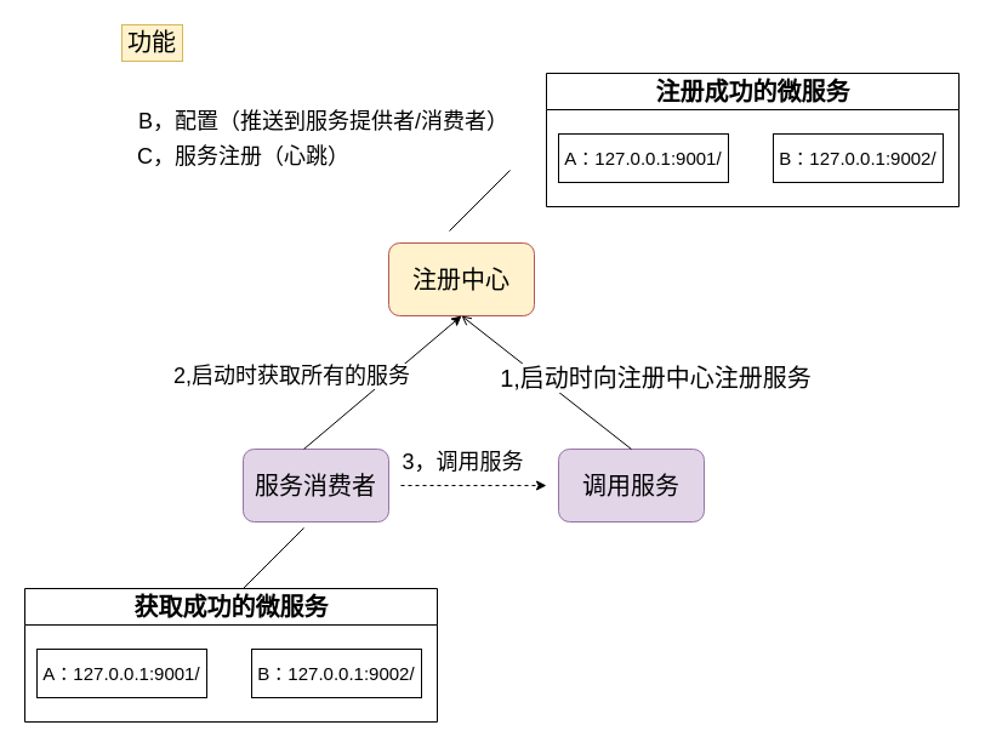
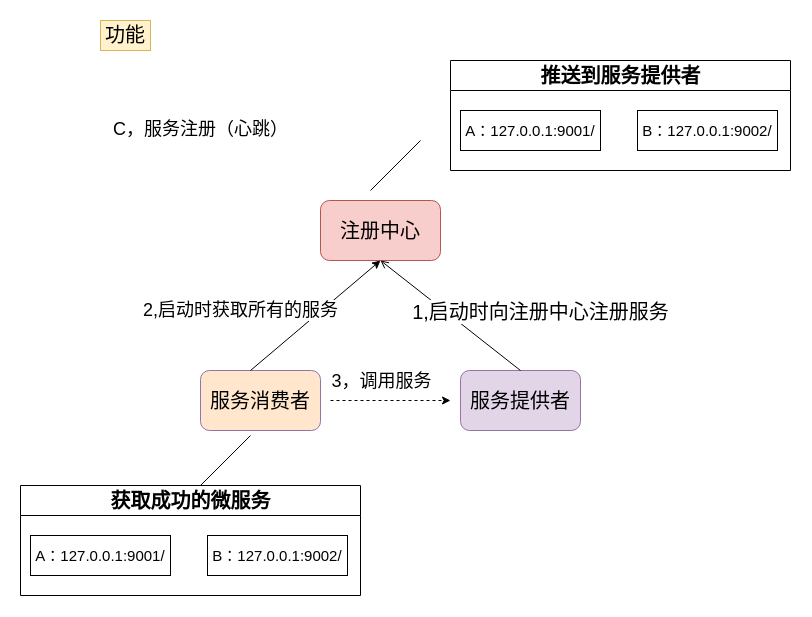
  <mxCell id="0" />
  <mxCell id="1" parent="0" />
- <mxCell id="2" value="注册中心" style="rounded=1;whiteSpace=wrap;html=1;fontSize=20;fillColor=#fff2cc;strokeColor=#b85450;" vertex="1" parent="1"><mxGeometry x="320" y="200" width="120" height="60" as="geometry" /></mxCell>
- <mxCell id="3" value="服务消费者" style="rounded=1;whiteSpace=wrap;html=1;fontSize=20;fillColor=#e1d5e7;strokeColor=#9673a6;" vertex="1" parent="1"><mxGeometry x="200" y="370" width="120" height="60" as="geometry" /></mxCell>
- <mxCell id="4" value="调用服务" style="rounded=1;whiteSpace=wrap;html=1;fontSize=20;fillColor=#e1d5e7;strokeColor=#9673a6;" vertex="1" parent="1"><mxGeometry x="460" y="370" width="120" height="60" as="geometry" /></mxCell>
+ <mxCell id="2" value="注册中心" style="rounded=1;whiteSpace=wrap;html=1;fontSize=20;fillColor=#f8cecc;strokeColor=#b85450;" vertex="1" parent="1"><mxGeometry x="320" y="200" width="120" height="60" as="geometry" /></mxCell>
+ <mxCell id="3" value="服务消费者" style="rounded=1;whiteSpace=wrap;html=1;fontSize=20;fillColor=#ffe6cc;strokeColor=#9673a6;" vertex="1" parent="1"><mxGeometry x="200" y="370" width="120" height="60" as="geometry" /></mxCell>
+ <mxCell id="4" value="服务提供者" style="rounded=1;whiteSpace=wrap;html=1;fontSize=20;fillColor=#e1d5e7;strokeColor=#9673a6;" vertex="1" parent="1"><mxGeometry x="460" y="370" width="120" height="60" as="geometry" /></mxCell>
  <mxCell id="5" value="" style="endArrow=open;html=1;entryX=0.5;entryY=1;entryDx=0;entryDy=0;exitX=0.5;exitY=0;exitDx=0;exitDy=0;" edge="1" parent="1" source="4" target="2"><mxGeometry width="50" height="50" relative="1" as="geometry"><mxPoint x="520" y="360" as="sourcePoint" /><mxPoint x="460" y="270" as="targetPoint" /></mxGeometry></mxCell>
  <mxCell id="6" value="1,启动时向注册中心注册服务" style="edgeLabel;html=1;align=center;verticalAlign=middle;resizable=0;points=[];fontSize=20;" vertex="1" connectable="0" parent="5"><mxGeometry x="-0.154" relative="1" as="geometry"><mxPoint x="78.97" y="-13.66" as="offset" /></mxGeometry></mxCell>
  <mxCell id="7" value="2,启动时获取所有的服务" style="endArrow=classic;html=1;fontSize=18;" edge="1" parent="1"><mxGeometry x="-0.634" y="52" width="50" height="50" relative="1" as="geometry"><mxPoint x="250" y="370" as="sourcePoint" /><mxPoint x="380" y="260" as="targetPoint" /><mxPoint as="offset" /></mxGeometry></mxCell>
- <mxCell id="8" value="&lt;font style=&quot;font-size: 20px&quot;&gt;注册成功的微服务&lt;/font&gt;" style="swimlane;html=1;startSize=30;horizontal=1;containerType=tree;newEdgeStyle={&quot;edgeStyle&quot;:&quot;elbowEdgeStyle&quot;,&quot;startArrow&quot;:&quot;none&quot;,&quot;endArrow&quot;:&quot;none&quot;};" vertex="1" parent="1"><mxGeometry x="450" y="60" width="340" height="110" as="geometry" /></mxCell>
+ <mxCell id="8" value="&lt;font style=&quot;font-size: 20px&quot;&gt;推送到服务提供者&lt;/font&gt;" style="swimlane;html=1;startSize=30;horizontal=1;containerType=tree;newEdgeStyle={&quot;edgeStyle&quot;:&quot;elbowEdgeStyle&quot;,&quot;startArrow&quot;:&quot;none&quot;,&quot;endArrow&quot;:&quot;none&quot;};" vertex="1" parent="1"><mxGeometry x="450" y="60" width="340" height="110" as="geometry" /></mxCell>
  <mxCell id="9" value="&lt;font style=&quot;font-size: 15px&quot;&gt;A：127.0.0.1:9001/&lt;/font&gt;" style="rounded=0;whiteSpace=wrap;html=1;" vertex="1" parent="8"><mxGeometry x="10" y="50" width="140" height="40" as="geometry" /></mxCell>
  <mxCell id="10" value="B：127.0.0.1:9002/" style="rounded=0;whiteSpace=wrap;html=1;fontSize=15;" vertex="1" parent="8"><mxGeometry x="187" y="50" width="140" height="40" as="geometry" /></mxCell>
  <mxCell id="11" value="" style="endArrow=none;html=1;fontSize=18;" edge="1" parent="1"><mxGeometry width="50" height="50" relative="1" as="geometry"><mxPoint x="370" y="190" as="sourcePoint" /><mxPoint x="420" y="140" as="targetPoint" /></mxGeometry></mxCell>
  <mxCell id="12" value="&lt;font style=&quot;font-size: 20px&quot;&gt;获取成功的微服务&lt;/font&gt;" style="swimlane;html=1;startSize=30;horizontal=1;containerType=tree;newEdgeStyle={&quot;edgeStyle&quot;:&quot;elbowEdgeStyle&quot;,&quot;startArrow&quot;:&quot;none&quot;,&quot;endArrow&quot;:&quot;none&quot;};" vertex="1" parent="1"><mxGeometry y="485" width="340" height="110" as="geometry" x="20" /></mxCell>
  <mxCell id="13" value="&lt;font style=&quot;font-size: 15px&quot;&gt;A：127.0.0.1:9001/&lt;/font&gt;" style="rounded=0;whiteSpace=wrap;html=1;" vertex="1" parent="12"><mxGeometry x="10" y="50" width="140" height="40" as="geometry" /></mxCell>
  <mxCell id="14" value="B：127.0.0.1:9002/" style="rounded=0;whiteSpace=wrap;html=1;fontSize=15;" vertex="1" parent="12"><mxGeometry x="187" y="50" width="140" height="40" as="geometry" /></mxCell>
  <mxCell id="15" value="" style="endArrow=none;html=1;fontSize=18;" edge="1" parent="1"><mxGeometry width="50" height="50" relative="1" as="geometry"><mxPoint x="200" y="485" as="sourcePoint" /><mxPoint x="250" y="435" as="targetPoint" /></mxGeometry></mxCell>
- <mxCell id="16" value="B，配置（推送到服务提供者/消费者）" style="text;html=1;strokeColor=none;fillColor=none;align=center;verticalAlign=middle;whiteSpace=wrap;rounded=0;fontSize=18;" vertex="1" parent="1"><mxGeometry x="113" y="90" width="307" height="20" as="geometry" /></mxCell>
  <mxCell id="17" value="C，服务注册（心跳）" style="text;html=1;strokeColor=none;fillColor=none;align=center;verticalAlign=middle;whiteSpace=wrap;rounded=0;fontSize=18;" vertex="1" parent="1"><mxGeometry x="98" y="119" width="205" height="20" as="geometry" /></mxCell>
  <mxCell id="18" value="" style="endArrow=classic;html=1;fontSize=18;dashed=1;" edge="1" parent="1"><mxGeometry width="50" height="50" relative="1" as="geometry"><mxPoint x="330" y="400" as="sourcePoint" /><mxPoint x="450" y="400" as="targetPoint" /></mxGeometry></mxCell>
  <mxCell id="19" value="3，调用服务" style="edgeLabel;html=1;align=center;verticalAlign=middle;resizable=0;points=[];fontSize=18;" vertex="1" connectable="0" parent="18"><mxGeometry x="-0.33" y="-1" relative="1" as="geometry"><mxPoint x="10" y="-21" as="offset" /></mxGeometry></mxCell>
  <mxCell id="20" value="&lt;font style=&quot;font-size: 20px&quot;&gt;功能&lt;/font&gt;" style="text;html=1;strokeColor=#d6b656;fillColor=#fff2cc;align=center;verticalAlign=middle;whiteSpace=wrap;rounded=0;fontSize=18;" vertex="1" parent="1"><mxGeometry x="100" y="20" width="50" height="30" as="geometry" /></mxCell>
